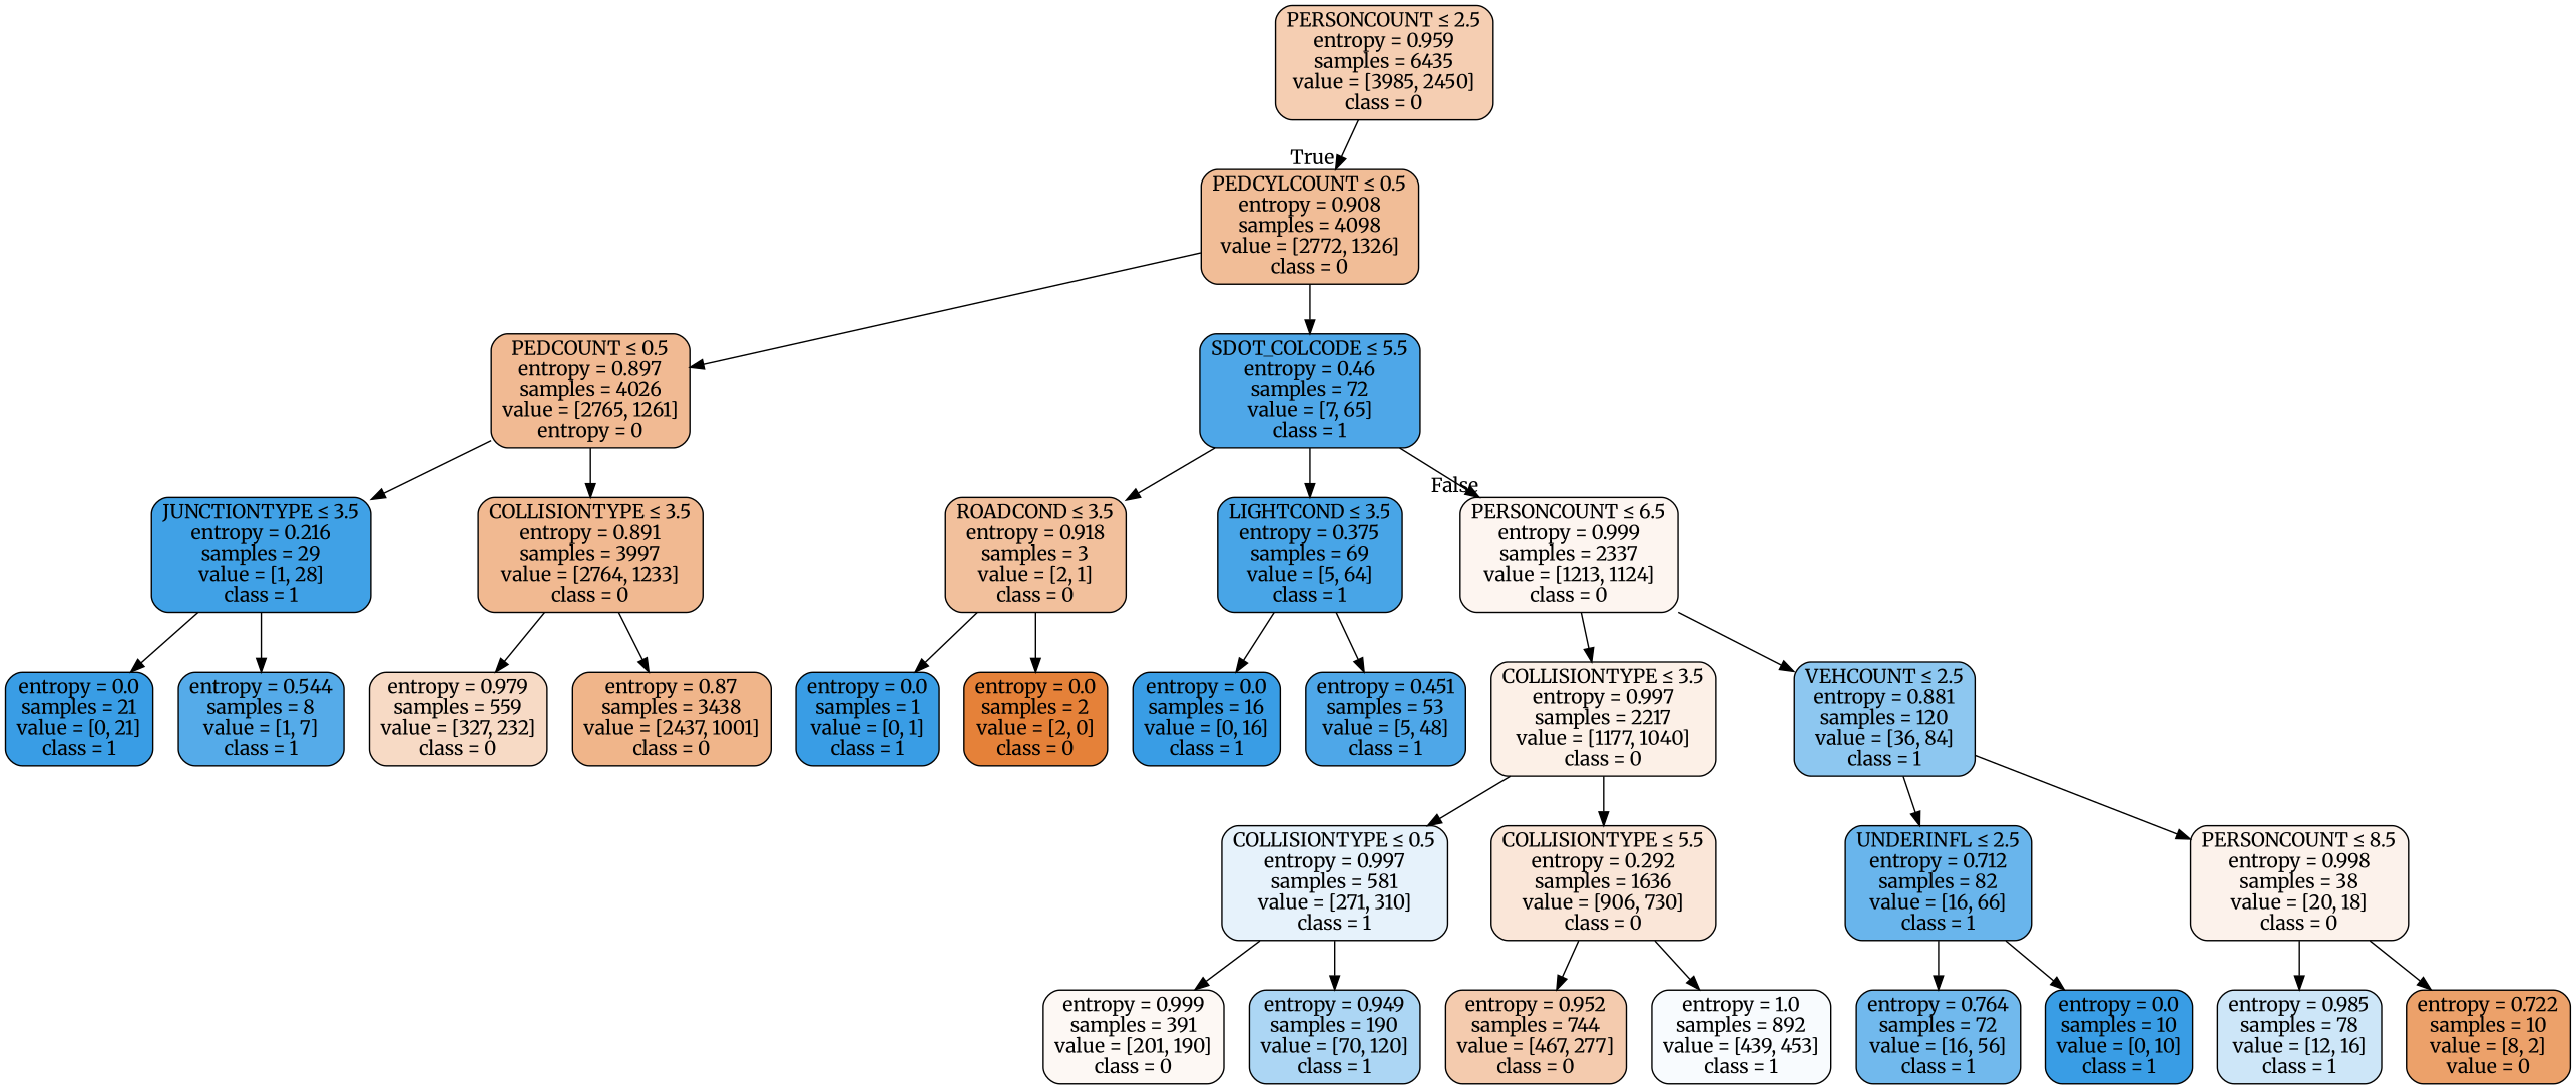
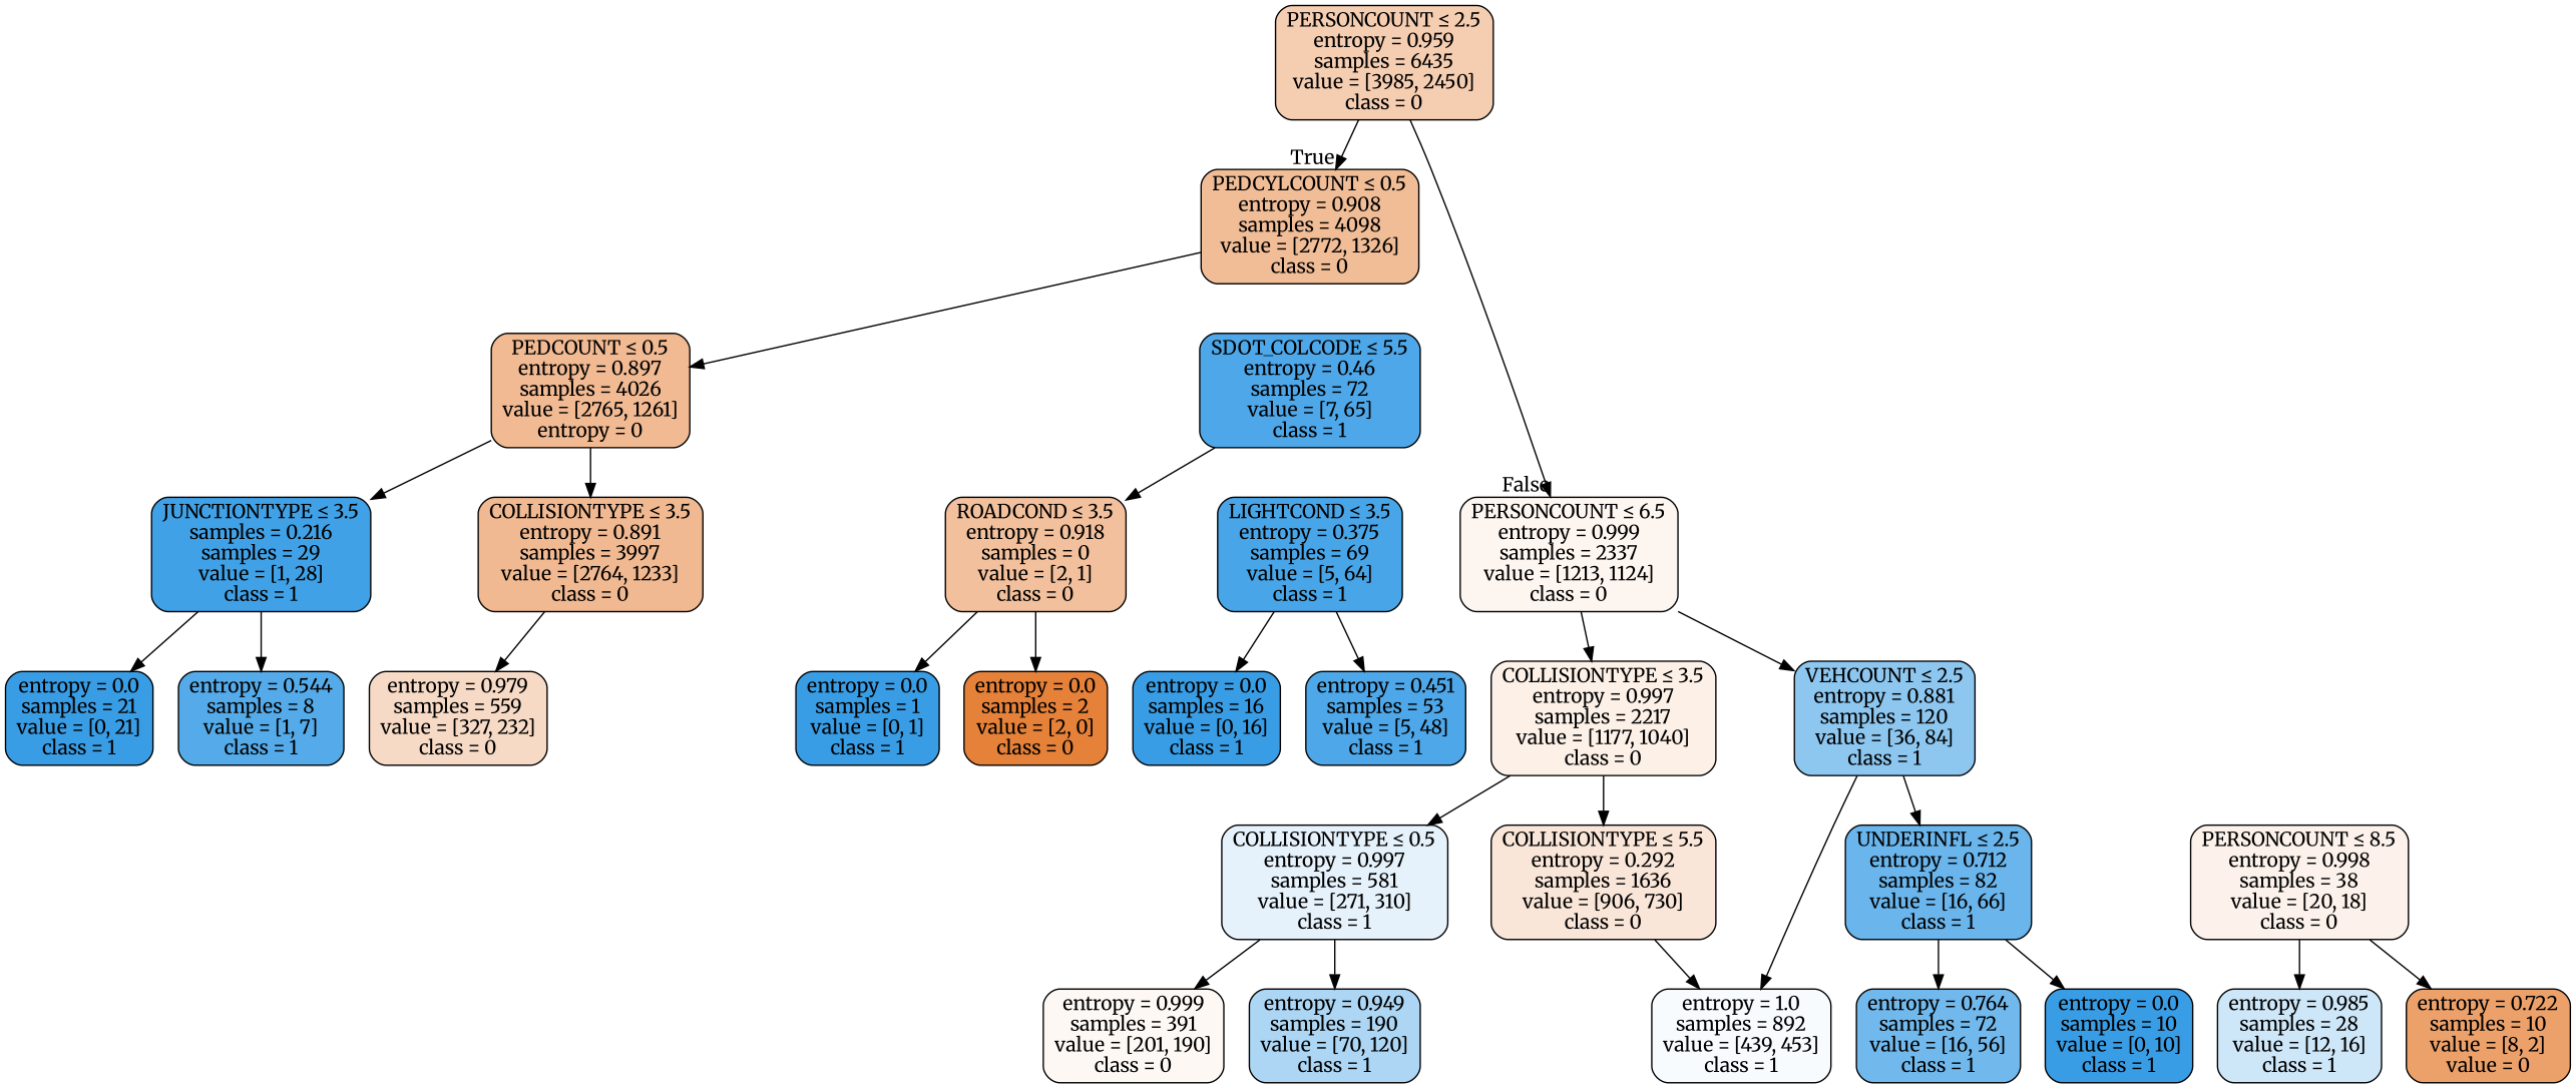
  digraph {
    fontname=Merriweather
    node [color=black fillcolor="#399de5ff" fontname=Merriweather shape=box style="filled, rounded"]
    edge [fontname=Merriweather]
    n1 [fillcolor="#e5813962" label=<PERSONCOUNT &le; 2.5<br/>entropy = 0.959<br/>samples = 6435<br/>value = [3985, 2450]<br/>class = 0>]
    n2 [fillcolor="#e5813985" label=<PEDCYLCOUNT &le; 0.5<br/>entropy = 0.908<br/>samples = 4098<br/>value = [2772, 1326]<br/>class = 0>]
    n3 [fillcolor="#e5813913" label=<PERSONCOUNT &le; 6.5<br/>entropy = 0.999<br/>samples = 2337<br/>value = [1213, 1124]<br/>class = 0>]
    n4 [fillcolor="#e581398b" label=<PEDCOUNT &le; 0.5<br/>entropy = 0.897<br/>samples = 4026<br/>value = [2765, 1261]<br/>entropy = 0>]
    n5 [fillcolor="#399de5e4" label=<SDOT_COLCODE &le; 5.5<br/>entropy = 0.46<br/>samples = 72<br/>value = [7, 65]<br/>class = 1>]
    n6 [fillcolor="#e581391e" label=<COLLISIONTYPE &le; 3.5<br/>entropy = 0.997<br/>samples = 2217<br/>value = [1177, 1040]<br/>class = 0>]
    n7 [fillcolor="#399de592" label=<VEHCOUNT &le; 2.5<br/>entropy = 0.881<br/>samples = 120<br/>value = [36, 84]<br/>class = 1>]
    n8 [fillcolor="#e581398d" label=<COLLISIONTYPE &le; 3.5<br/>entropy = 0.891<br/>samples = 3997<br/>value = [2764, 1233]<br/>class = 0>]
-   n9 [fillcolor="#399de5f6" label=<JUNCTIONTYPE &le; 3.5<br/>entropy = 0.216<br/>samples = 29<br/>value = [1, 28]<br/>class = 1>]
-   n10 [fillcolor="#e581397f" label=<ROADCOND &le; 3.5<br/>entropy = 0.918<br/>samples = 3<br/>value = [2, 1]<br/>class = 0>]
+   n9 [fillcolor="#399de5f6" label=<JUNCTIONTYPE &le; 3.5<br/>samples = 0.216<br/>samples = 29<br/>value = [1, 28]<br/>class = 1>]
+   n10 [fillcolor="#e581397f" label=<ROADCOND &le; 3.5<br/>entropy = 0.918<br/>samples = 0<br/>value = [2, 1]<br/>class = 0>]
    n11 [fillcolor="#399de5eb" label=<LIGHTCOND &le; 3.5<br/>entropy = 0.375<br/>samples = 69<br/>value = [5, 64]<br/>class = 1>]
    n12 [fillcolor="#e581394a" label=<entropy = 0.979<br/>samples = 559<br/>value = [327, 232]<br/>class = 0>]
-   n13 [fillcolor="#e5813996" label=<entropy = 0.87<br/>samples = 3438<br/>value = [2437, 1001]<br/>class = 0>]
    n14 [label=<entropy = 0.0<br/>samples = 21<br/>value = [0, 21]<br/>class = 1>]
    n15 [fillcolor="#399de5db" label=<entropy = 0.544<br/>samples = 8<br/>value = [1, 7]<br/>class = 1>]
    n16 [label=<entropy = 0.0<br/>samples = 1<br/>value = [0, 1]<br/>class = 1>]
    n17 [fillcolor="#e58139ff" label=<entropy = 0.0<br/>samples = 2<br/>value = [2, 0]<br/>class = 0>]
    n18 [label=<entropy = 0.0<br/>samples = 16<br/>value = [0, 16]<br/>class = 1>]
    n19 [fillcolor="#399de5e4" label=<entropy = 0.451<br/>samples = 53<br/>value = [5, 48]<br/>class = 1>]
    n20 [fillcolor="#399de520" label=<COLLISIONTYPE &le; 0.5<br/>entropy = 0.997<br/>samples = 581<br/>value = [271, 310]<br/>class = 1>]
    n21 [fillcolor="#e5813932" label=<COLLISIONTYPE &le; 5.5<br/>entropy = 0.292<br/>samples = 1636<br/>value = [906, 730]<br/>class = 0>]
    n22 [fillcolor="#e5813919" label=<PERSONCOUNT &le; 8.5<br/>entropy = 0.998<br/>samples = 38<br/>value = [20, 18]<br/>class = 0>]
    n23 [fillcolor="#399de5c1" label=<UNDERINFL &le; 2.5<br/>entropy = 0.712<br/>samples = 82<br/>value = [16, 66]<br/>class = 1>]
    n24 [fillcolor="#e581390e" label=<entropy = 0.999<br/>samples = 391<br/>value = [201, 190]<br/>class = 0>]
    n25 [fillcolor="#399de56a" label=<entropy = 0.949<br/>samples = 190<br/>value = [70, 120]<br/>class = 1>]
-   n26 [fillcolor="#e5813968" label=<entropy = 0.952<br/>samples = 744<br/>value = [467, 277]<br/>class = 0>]
    n27 [fillcolor="#399de508" label=<entropy = 1.0<br/>samples = 892<br/>value = [439, 453]<br/>class = 1>]
-   n28 [fillcolor="#399de540" label=<entropy = 0.985<br/>samples = 78<br/>value = [12, 16]<br/>class = 1>]
+   n28 [fillcolor="#399de540" label=<entropy = 0.985<br/>samples = 28<br/>value = [12, 16]<br/>class = 1>]
    n29 [fillcolor="#e58139bf" label=<entropy = 0.722<br/>samples = 10<br/>value = [8, 2]<br/>value = 0>]
    n30 [fillcolor="#399de5b6" label=<entropy = 0.764<br/>samples = 72<br/>value = [16, 56]<br/>class = 1>]
    n31 [label=<entropy = 0.0<br/>samples = 10<br/>value = [0, 10]<br/>class = 1>]
    n1 -> n2 [headlabel=True labelangle=45 labeldistance=2.5]
-   n5 -> n3 [headlabel=False labelangle=-45 labeldistance=2.5]
+   n1 -> n3 [headlabel=False labelangle=-45 labeldistance=2.5]
    n2 -> n4
-   n2 -> n5
    n3 -> n6
    n3 -> n7
    n4 -> n8
    n4 -> n9
    n5 -> n10
-   n5 -> n11
    n6 -> n20
    n6 -> n21
-   n7 -> n22
+   n7 -> n27
    n7 -> n23
    n8 -> n12
-   n8 -> n13
    n9 -> n14
    n9 -> n15
    n10 -> n16
    n10 -> n17
    n11 -> n18
    n11 -> n19
    n20 -> n24
    n20 -> n25
-   n21 -> n26
    n21 -> n27
    n22 -> n28
    n22 -> n29
    n23 -> n30
    n23 -> n31
  }
